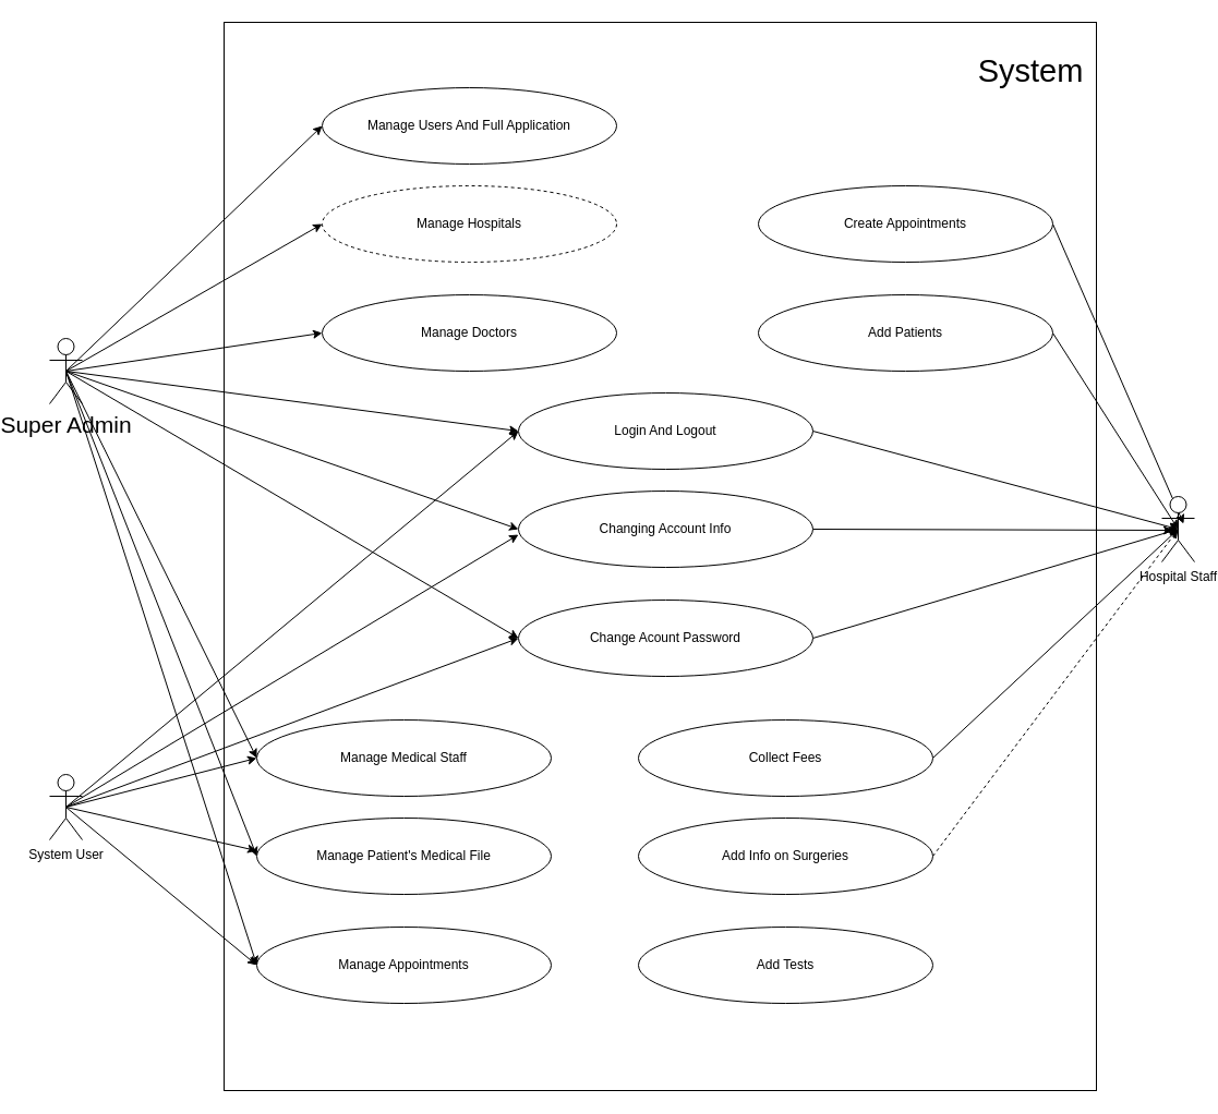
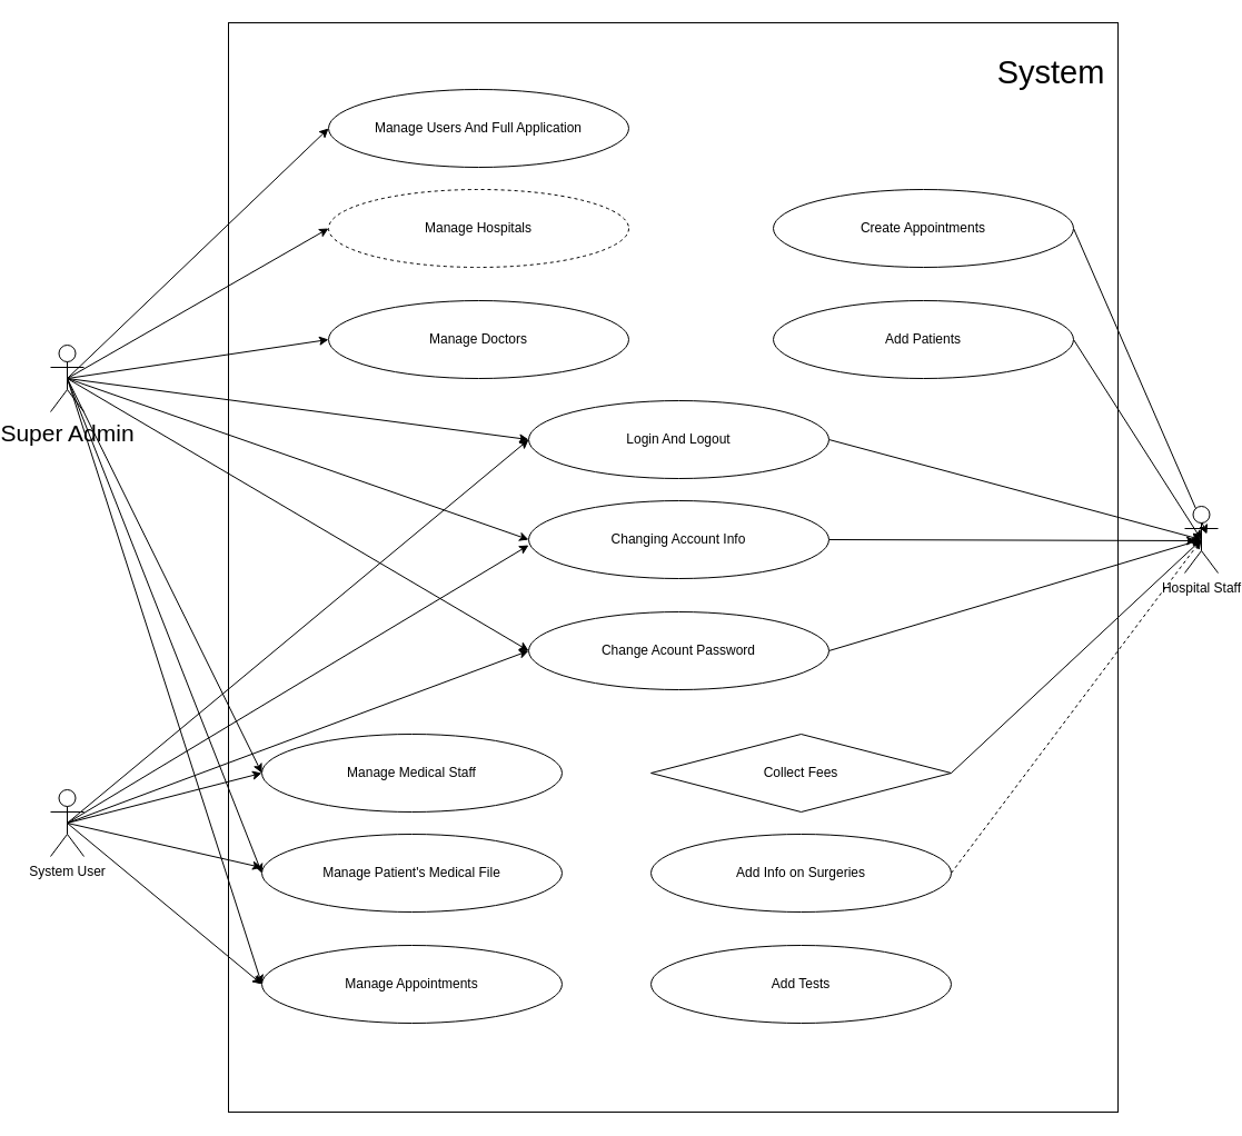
  <mxCell id="0" />
  <mxCell id="1" parent="0" />
  <mxCell id="2" value="" style="rounded=0;whiteSpace=wrap;html=1;fontSize=21;" vertex="1" parent="1"><mxGeometry x="180" y="20" width="800" height="980" as="geometry" /></mxCell>
  <mxCell id="3" value="Manage Users And Full Application" style="ellipse;whiteSpace=wrap;html=1;" vertex="1" parent="1"><mxGeometry x="270" y="80" width="270" height="70" as="geometry" /></mxCell>
  <mxCell id="4" value="Manage Doctors" style="ellipse;whiteSpace=wrap;html=1;" vertex="1" parent="1"><mxGeometry x="270" y="270" width="270" height="70" as="geometry" /></mxCell>
  <mxCell id="5" value="Manage Hospitals" style="ellipse;whiteSpace=wrap;html=1;dashed=1;" vertex="1" parent="1"><mxGeometry x="270" y="170" width="270" height="70" as="geometry" /></mxCell>
  <mxCell id="6" style="edgeStyle=none;rounded=0;orthogonalLoop=1;jettySize=auto;html=1;exitX=1;exitY=0.5;exitDx=0;exitDy=0;entryX=0.5;entryY=0.5;entryDx=0;entryDy=0;entryPerimeter=0;" edge="1" parent="1" source="7" target="41"><mxGeometry relative="1" as="geometry" /></mxCell>
  <mxCell id="7" value="Add Patients" style="ellipse;whiteSpace=wrap;html=1;" vertex="1" parent="1"><mxGeometry x="670" y="270" width="270" height="70" as="geometry" /></mxCell>
  <mxCell id="8" style="edgeStyle=none;rounded=0;orthogonalLoop=1;jettySize=auto;html=1;exitX=1;exitY=0.5;exitDx=0;exitDy=0;" edge="1" parent="1" source="9"><mxGeometry relative="1" as="geometry"><mxPoint x="1060" y="480" as="targetPoint" /></mxGeometry></mxCell>
  <mxCell id="9" value="Create Appointments" style="ellipse;whiteSpace=wrap;html=1;" vertex="1" parent="1"><mxGeometry x="670" y="170" width="270" height="70" as="geometry" /></mxCell>
  <mxCell id="10" style="edgeStyle=none;rounded=0;orthogonalLoop=1;jettySize=auto;html=1;exitX=1;exitY=0.5;exitDx=0;exitDy=0;entryX=0.5;entryY=0.5;entryDx=0;entryDy=0;entryPerimeter=0;" edge="1" parent="1" source="11" target="41"><mxGeometry relative="1" as="geometry" /></mxCell>
  <mxCell id="11" value="Login And Logout" style="ellipse;whiteSpace=wrap;html=1;" vertex="1" parent="1"><mxGeometry x="450" y="360" width="270" height="70" as="geometry" /></mxCell>
  <mxCell id="12" style="edgeStyle=none;rounded=0;orthogonalLoop=1;jettySize=auto;html=1;exitX=1;exitY=0.5;exitDx=0;exitDy=0;entryX=0.5;entryY=0.5;entryDx=0;entryDy=0;entryPerimeter=0;" edge="1" parent="1" source="13" target="41"><mxGeometry relative="1" as="geometry" /></mxCell>
  <mxCell id="13" value="Change Acount Password" style="ellipse;whiteSpace=wrap;html=1;" vertex="1" parent="1"><mxGeometry x="450" y="550" width="270" height="70" as="geometry" /></mxCell>
  <mxCell id="14" style="edgeStyle=none;rounded=0;orthogonalLoop=1;jettySize=auto;html=1;exitX=1;exitY=0.5;exitDx=0;exitDy=0;" edge="1" parent="1" source="15"><mxGeometry relative="1" as="geometry"><mxPoint x="1050" y="486" as="targetPoint" /></mxGeometry></mxCell>
  <mxCell id="15" value="Changing Account Info" style="ellipse;whiteSpace=wrap;html=1;" vertex="1" parent="1"><mxGeometry x="450" y="450" width="270" height="70" as="geometry" /></mxCell>
  <mxCell id="16" value="Manage Medical Staff" style="ellipse;whiteSpace=wrap;html=1;" vertex="1" parent="1"><mxGeometry x="210" y="660" width="270" height="70" as="geometry" /></mxCell>
  <mxCell id="17" value="Manage Appointments" style="ellipse;whiteSpace=wrap;html=1;" vertex="1" parent="1"><mxGeometry x="210" y="850" width="270" height="70" as="geometry" /></mxCell>
  <mxCell id="18" value="Manage Patient's Medical File" style="ellipse;whiteSpace=wrap;html=1;" vertex="1" parent="1"><mxGeometry x="210" y="750" width="270" height="70" as="geometry" /></mxCell>
  <mxCell id="19" style="edgeStyle=none;rounded=0;orthogonalLoop=1;jettySize=auto;html=1;exitX=1;exitY=0.5;exitDx=0;exitDy=0;entryX=0.5;entryY=0.5;entryDx=0;entryDy=0;entryPerimeter=0;" edge="1" parent="1" source="20" target="41"><mxGeometry relative="1" as="geometry" /></mxCell>
- <mxCell id="20" value="Collect Fees" style="ellipse;whiteSpace=wrap;html=1;" vertex="1" parent="1"><mxGeometry x="560" y="660" width="270" height="70" as="geometry" /></mxCell>
+ <mxCell id="20" value="Collect Fees" style="rhombus;whiteSpace=wrap;html=1;" vertex="1" parent="1"><mxGeometry x="560" y="660" width="270" height="70" as="geometry" /></mxCell>
  <mxCell id="21" value="Add Tests" style="ellipse;whiteSpace=wrap;html=1;" vertex="1" parent="1"><mxGeometry x="560" y="850" width="270" height="70" as="geometry" /></mxCell>
  <mxCell id="22" style="edgeStyle=none;rounded=0;orthogonalLoop=1;jettySize=auto;html=1;exitX=1;exitY=0.5;exitDx=0;exitDy=0;entryX=0.5;entryY=0.5;entryDx=0;entryDy=0;entryPerimeter=0;dashed=1;" edge="1" parent="1" source="23" target="41"><mxGeometry relative="1" as="geometry" /></mxCell>
  <mxCell id="23" value="Add Info on Surgeries" style="ellipse;whiteSpace=wrap;html=1;" vertex="1" parent="1"><mxGeometry x="560" y="750" width="270" height="70" as="geometry" /></mxCell>
  <mxCell id="24" style="rounded=0;orthogonalLoop=1;jettySize=auto;html=1;exitX=0.5;exitY=0.5;exitDx=0;exitDy=0;exitPerimeter=0;entryX=0;entryY=0.5;entryDx=0;entryDy=0;" edge="1" parent="1" source="33" target="3"><mxGeometry relative="1" as="geometry"><mxPoint x="150" y="170" as="targetPoint" /></mxGeometry></mxCell>
  <mxCell id="25" style="edgeStyle=none;rounded=0;orthogonalLoop=1;jettySize=auto;html=1;exitX=0.5;exitY=0.5;exitDx=0;exitDy=0;exitPerimeter=0;entryX=0;entryY=0.5;entryDx=0;entryDy=0;" edge="1" parent="1" source="33" target="5"><mxGeometry relative="1" as="geometry" /></mxCell>
  <mxCell id="26" style="edgeStyle=none;rounded=0;orthogonalLoop=1;jettySize=auto;html=1;exitX=0.5;exitY=0.5;exitDx=0;exitDy=0;exitPerimeter=0;entryX=0;entryY=0.5;entryDx=0;entryDy=0;" edge="1" parent="1" source="33" target="4"><mxGeometry relative="1" as="geometry" /></mxCell>
  <mxCell id="27" style="edgeStyle=none;rounded=0;orthogonalLoop=1;jettySize=auto;html=1;exitX=0.5;exitY=0.5;exitDx=0;exitDy=0;exitPerimeter=0;entryX=0;entryY=0.5;entryDx=0;entryDy=0;" edge="1" parent="1" source="33" target="11"><mxGeometry relative="1" as="geometry" /></mxCell>
  <mxCell id="28" style="edgeStyle=none;rounded=0;orthogonalLoop=1;jettySize=auto;html=1;exitX=0.5;exitY=0.5;exitDx=0;exitDy=0;exitPerimeter=0;entryX=0;entryY=0.5;entryDx=0;entryDy=0;" edge="1" parent="1" source="33" target="15"><mxGeometry relative="1" as="geometry" /></mxCell>
  <mxCell id="29" style="edgeStyle=none;rounded=0;orthogonalLoop=1;jettySize=auto;html=1;exitX=0.5;exitY=0.5;exitDx=0;exitDy=0;exitPerimeter=0;entryX=0;entryY=0.5;entryDx=0;entryDy=0;" edge="1" parent="1" source="33" target="13"><mxGeometry relative="1" as="geometry" /></mxCell>
  <mxCell id="30" style="edgeStyle=none;rounded=0;orthogonalLoop=1;jettySize=auto;html=1;exitX=0.5;exitY=0.5;exitDx=0;exitDy=0;exitPerimeter=0;entryX=0;entryY=0.5;entryDx=0;entryDy=0;" edge="1" parent="1" source="33" target="16"><mxGeometry relative="1" as="geometry" /></mxCell>
  <mxCell id="31" style="edgeStyle=none;rounded=0;orthogonalLoop=1;jettySize=auto;html=1;exitX=0.5;exitY=0.5;exitDx=0;exitDy=0;exitPerimeter=0;entryX=0;entryY=0.5;entryDx=0;entryDy=0;" edge="1" parent="1" source="33" target="18"><mxGeometry relative="1" as="geometry" /></mxCell>
  <mxCell id="32" style="edgeStyle=none;rounded=0;orthogonalLoop=1;jettySize=auto;html=1;exitX=0.5;exitY=0.5;exitDx=0;exitDy=0;exitPerimeter=0;entryX=0;entryY=0.5;entryDx=0;entryDy=0;" edge="1" parent="1" source="33" target="17"><mxGeometry relative="1" as="geometry" /></mxCell>
  <mxCell id="33" value="&lt;font style=&quot;font-size: 21px;&quot;&gt;Super Admin&lt;/font&gt;" style="shape=umlActor;verticalLabelPosition=bottom;verticalAlign=top;html=1;outlineConnect=0;" vertex="1" parent="1"><mxGeometry x="20" y="310" width="30" height="60" as="geometry" /></mxCell>
  <mxCell id="34" style="edgeStyle=none;rounded=0;orthogonalLoop=1;jettySize=auto;html=1;exitX=0.5;exitY=0.5;exitDx=0;exitDy=0;exitPerimeter=0;entryX=0;entryY=0.5;entryDx=0;entryDy=0;" edge="1" parent="1" source="40" target="11"><mxGeometry relative="1" as="geometry" /></mxCell>
  <mxCell id="35" style="edgeStyle=none;rounded=0;orthogonalLoop=1;jettySize=auto;html=1;exitX=0.5;exitY=0.5;exitDx=0;exitDy=0;exitPerimeter=0;" edge="1" parent="1" source="40"><mxGeometry relative="1" as="geometry"><mxPoint x="450" y="490" as="targetPoint" /></mxGeometry></mxCell>
  <mxCell id="36" style="edgeStyle=none;rounded=0;orthogonalLoop=1;jettySize=auto;html=1;exitX=0.5;exitY=0.5;exitDx=0;exitDy=0;exitPerimeter=0;entryX=0;entryY=0.5;entryDx=0;entryDy=0;" edge="1" parent="1" source="40" target="13"><mxGeometry relative="1" as="geometry" /></mxCell>
  <mxCell id="37" style="edgeStyle=none;rounded=0;orthogonalLoop=1;jettySize=auto;html=1;exitX=0.5;exitY=0.5;exitDx=0;exitDy=0;exitPerimeter=0;entryX=0;entryY=0.5;entryDx=0;entryDy=0;" edge="1" parent="1" source="40" target="16"><mxGeometry relative="1" as="geometry" /></mxCell>
  <mxCell id="38" style="edgeStyle=none;rounded=0;orthogonalLoop=1;jettySize=auto;html=1;exitX=0.5;exitY=0.5;exitDx=0;exitDy=0;exitPerimeter=0;" edge="1" parent="1" source="40"><mxGeometry relative="1" as="geometry"><mxPoint x="210" y="780" as="targetPoint" /></mxGeometry></mxCell>
  <mxCell id="39" style="edgeStyle=none;rounded=0;orthogonalLoop=1;jettySize=auto;html=1;exitX=0.5;exitY=0.5;exitDx=0;exitDy=0;exitPerimeter=0;entryX=0;entryY=0.5;entryDx=0;entryDy=0;" edge="1" parent="1" source="40" target="17"><mxGeometry relative="1" as="geometry" /></mxCell>
  <mxCell id="40" value="System User" style="shape=umlActor;verticalLabelPosition=bottom;verticalAlign=top;html=1;outlineConnect=0;" vertex="1" parent="1"><mxGeometry x="20" y="710" width="30" height="60" as="geometry" /></mxCell>
  <mxCell id="41" value="Hospital Staff" style="shape=umlActor;verticalLabelPosition=bottom;verticalAlign=top;html=1;outlineConnect=0;" vertex="1" parent="1"><mxGeometry x="1040" y="455" width="30" height="60" as="geometry" /></mxCell>
  <mxCell id="42" value="&lt;font style=&quot;font-size: 29px;&quot;&gt;System&lt;/font&gt;" style="text;html=1;strokeColor=none;fillColor=none;align=center;verticalAlign=middle;whiteSpace=wrap;rounded=0;fontSize=21;" vertex="1" parent="1"><mxGeometry x="890" y="50" width="60" height="30" as="geometry" /></mxCell>
